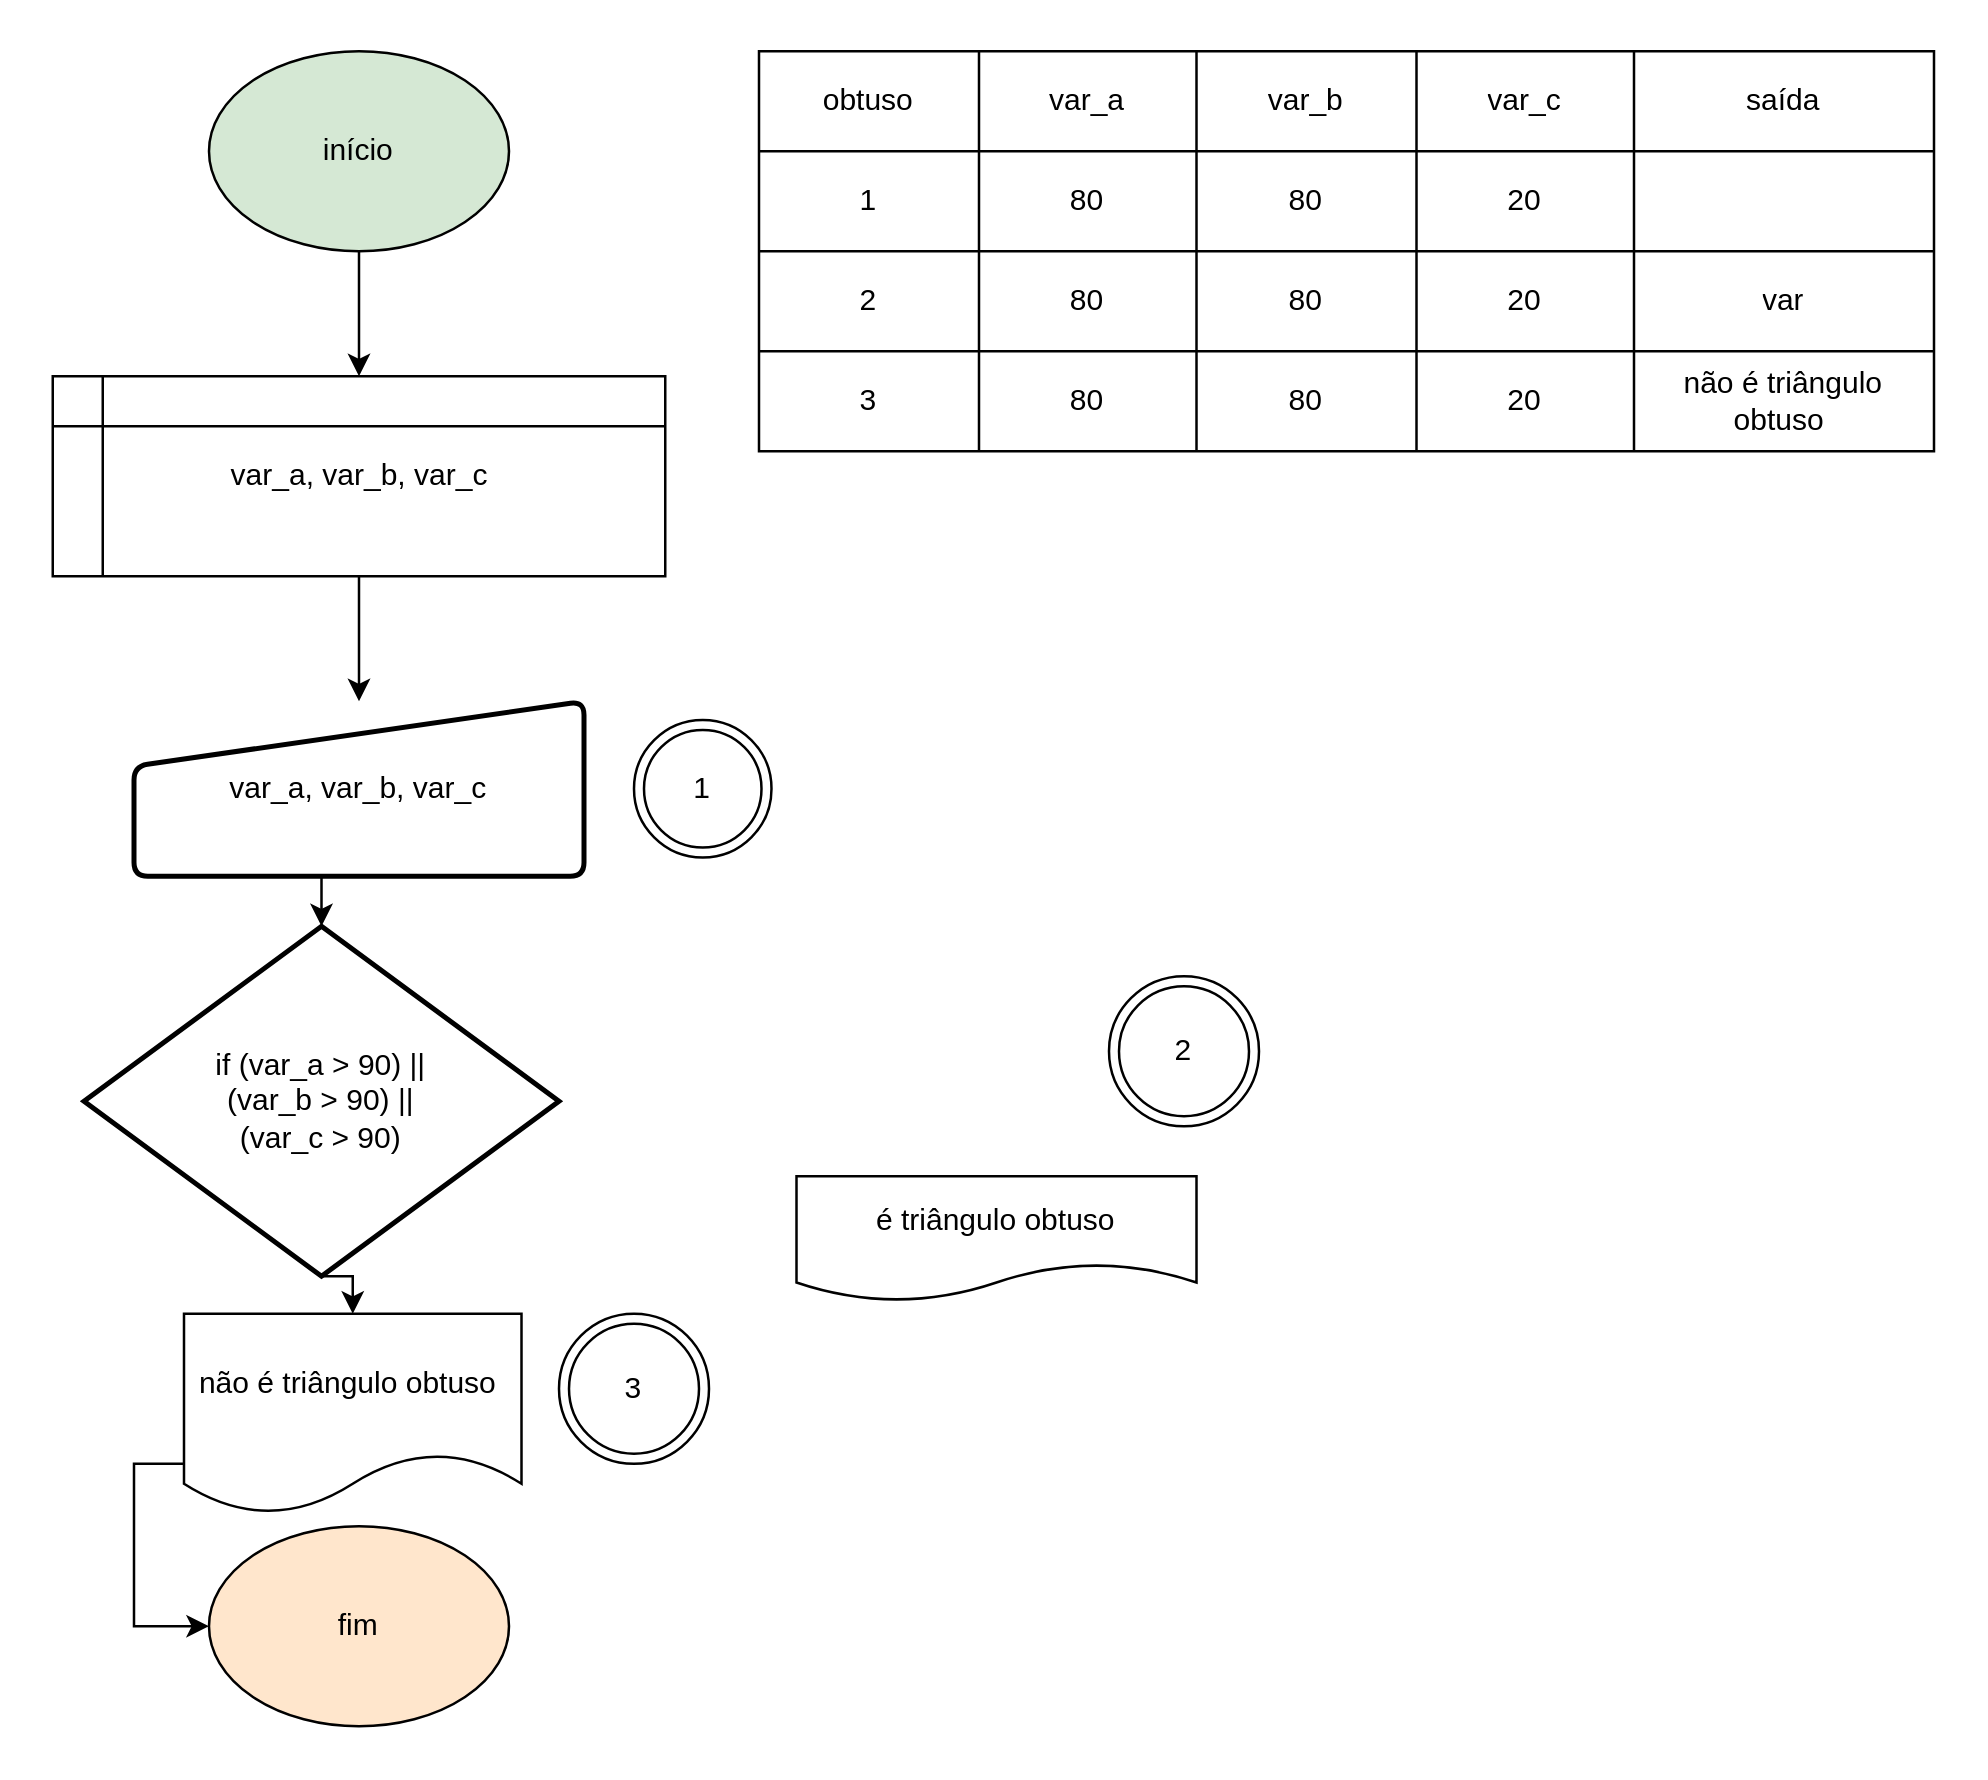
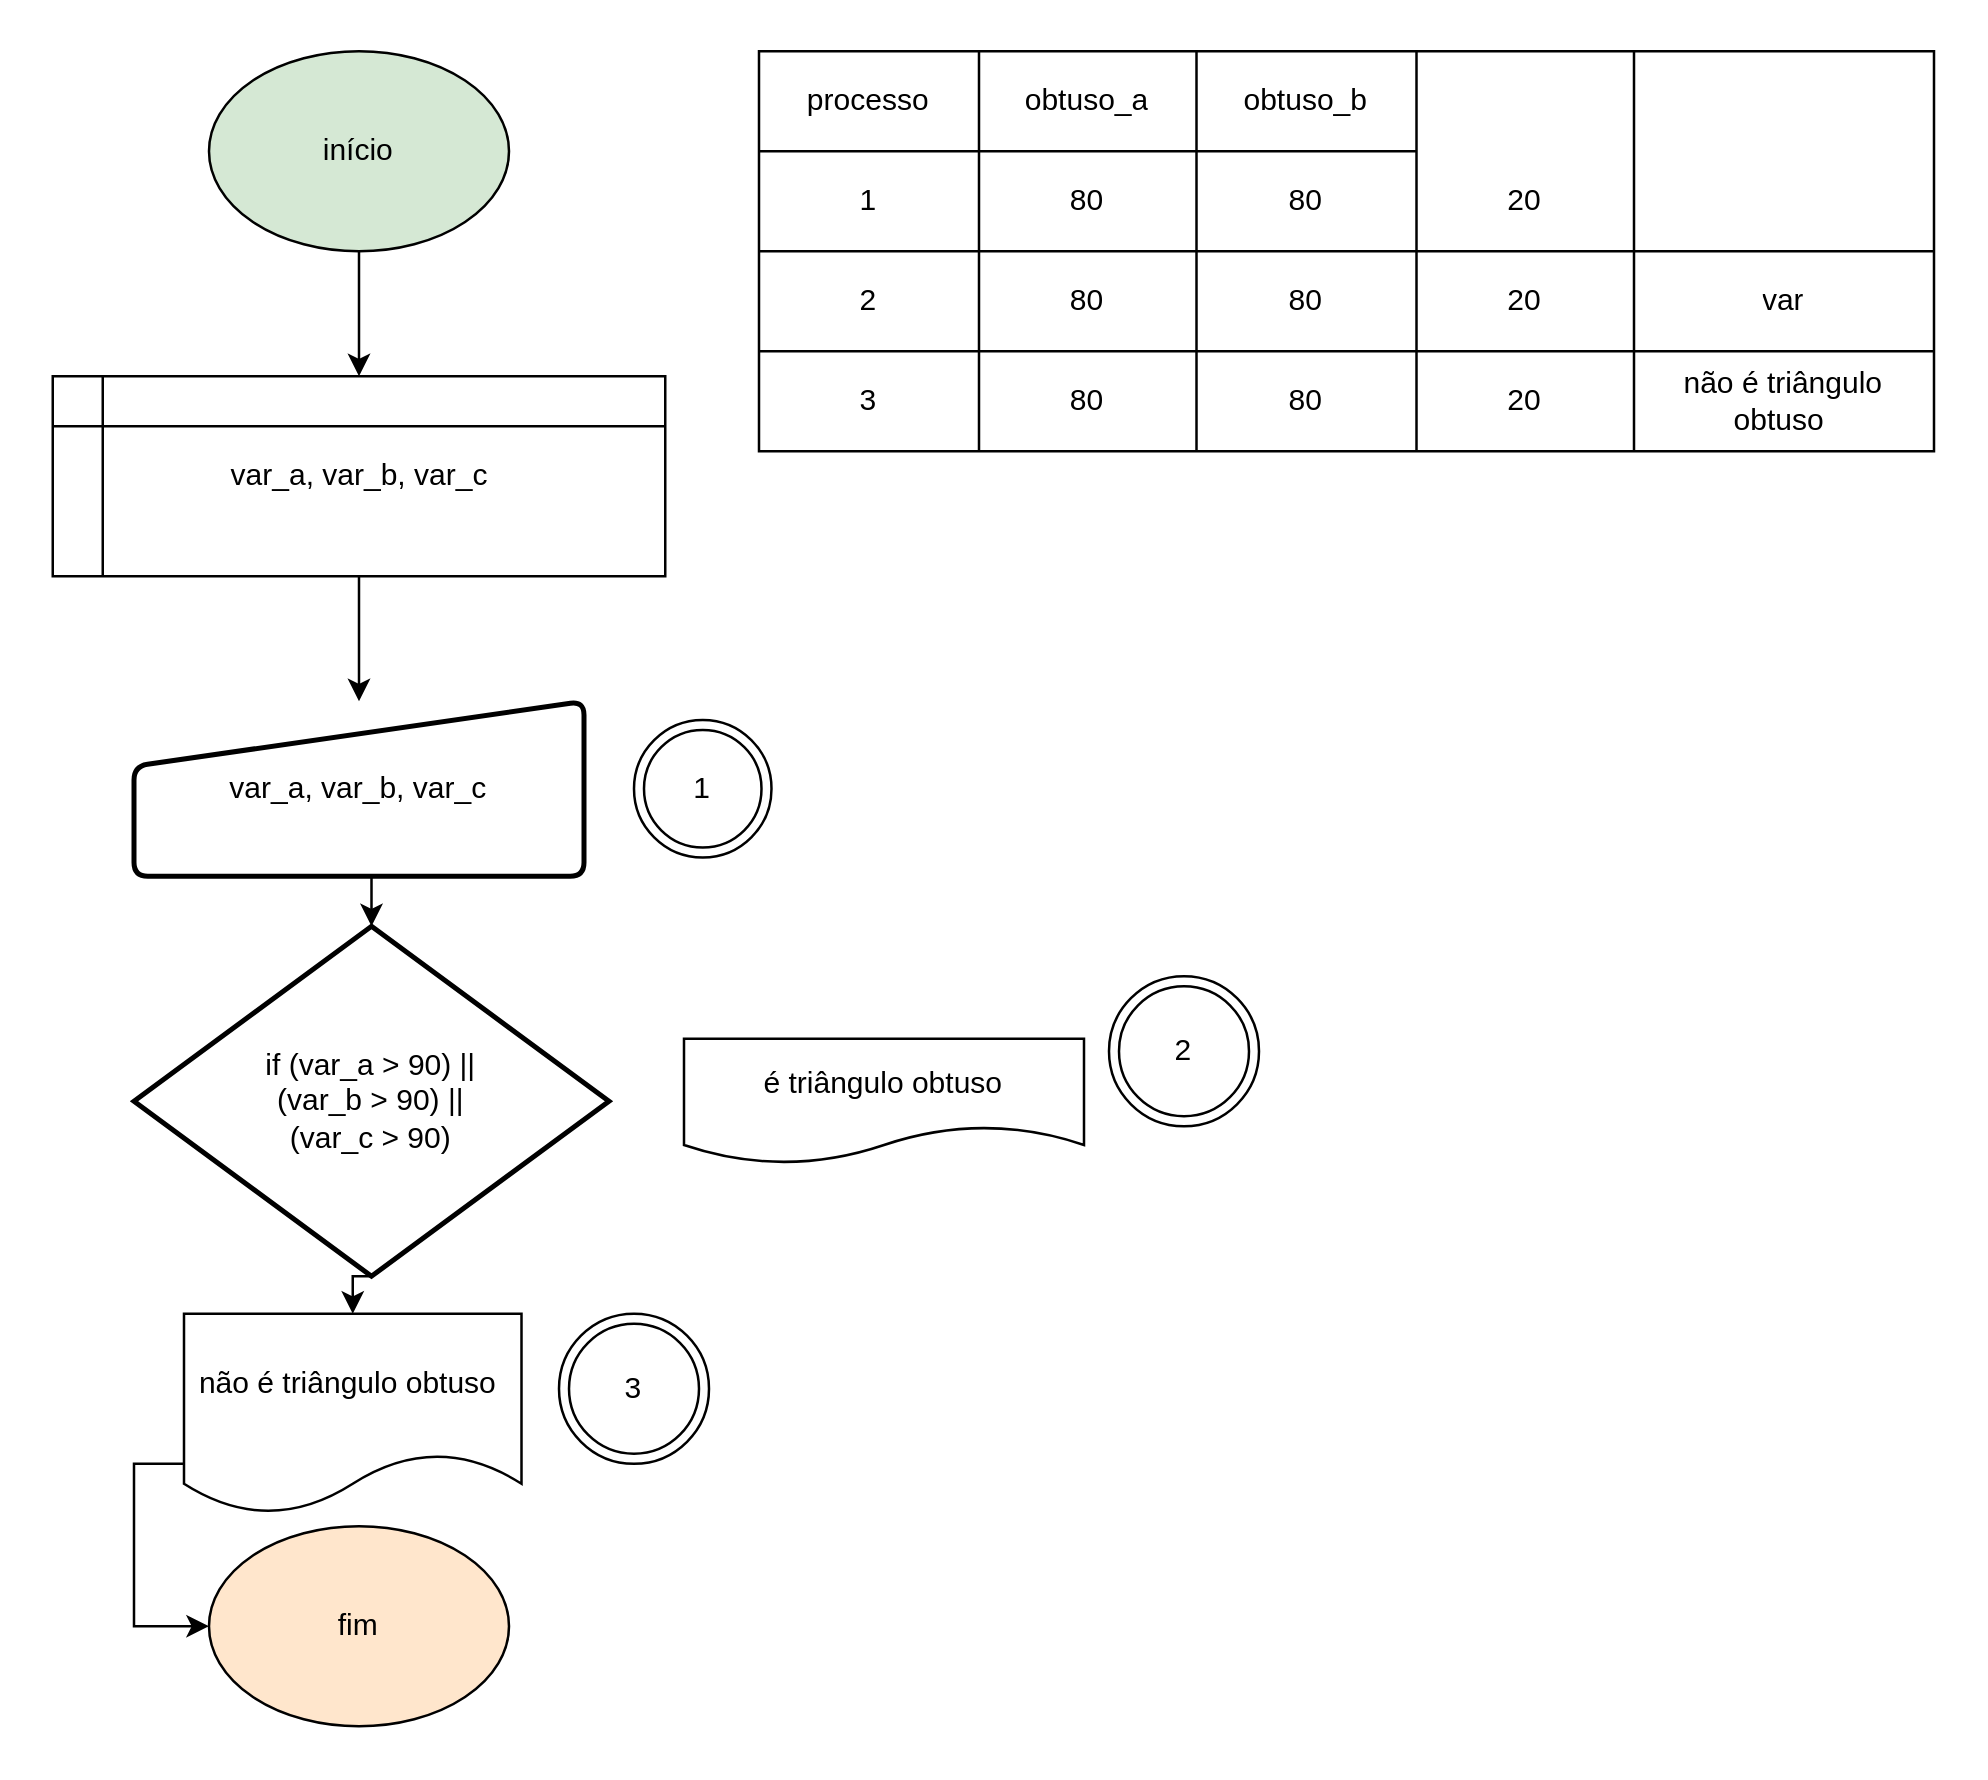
  <mxCell id="0" />
  <mxCell id="1" parent="0" />
  <mxCell id="2" style="edgeStyle=orthogonalEdgeStyle;rounded=0;orthogonalLoop=1;jettySize=auto;html=1;exitX=0.5;exitY=1;exitDx=0;exitDy=0;" parent="1" source="3" edge="1"><mxGeometry relative="1" as="geometry"><mxPoint x="143" y="150" as="targetPoint" /></mxGeometry></mxCell>
  <mxCell id="3" value="início" style="ellipse;whiteSpace=wrap;html=1;fillColor=#d5e8d4;" parent="1" vertex="1"><mxGeometry x="83" y="20" width="120" height="80" as="geometry" /></mxCell>
  <mxCell id="4" style="edgeStyle=orthogonalEdgeStyle;rounded=0;orthogonalLoop=1;jettySize=auto;html=1;exitX=0.5;exitY=1;exitDx=0;exitDy=0;entryX=0.5;entryY=0;entryDx=0;entryDy=0;" parent="1" source="5" target="7" edge="1"><mxGeometry relative="1" as="geometry" /></mxCell>
  <mxCell id="5" value="var_a, var_b, var_c" style="shape=internalStorage;whiteSpace=wrap;html=1;backgroundOutline=1;" parent="1" vertex="1"><mxGeometry x="20.5" y="150" width="245" height="80" as="geometry" /></mxCell>
  <mxCell id="6" style="edgeStyle=orthogonalEdgeStyle;rounded=0;orthogonalLoop=1;jettySize=auto;html=1;exitX=0.5;exitY=1;exitDx=0;exitDy=0;entryX=0.5;entryY=0;entryDx=0;entryDy=0;entryPerimeter=0;" parent="1" source="7" target="9" edge="1"><mxGeometry relative="1" as="geometry" /></mxCell>
  <mxCell id="7" value="var_a, var_b, var_c" style="html=1;strokeWidth=2;shape=manualInput;whiteSpace=wrap;rounded=1;size=26;arcSize=11;" parent="1" vertex="1"><mxGeometry x="53" y="280" width="180" height="70" as="geometry" /></mxCell>
  <mxCell id="8" style="edgeStyle=orthogonalEdgeStyle;rounded=0;orthogonalLoop=1;jettySize=auto;html=1;exitX=0.5;exitY=1;exitDx=0;exitDy=0;exitPerimeter=0;entryX=0.5;entryY=0;entryDx=0;entryDy=0;" parent="1" source="9" target="12" edge="1"><mxGeometry relative="1" as="geometry" /></mxCell>
- <mxCell id="9" value="if (var_a &amp;gt; 90) || &lt;br&gt;(var_b &amp;gt; 90) || &lt;br&gt;(var_c &amp;gt; 90)" style="strokeWidth=2;html=1;shape=mxgraph.flowchart.decision;whiteSpace=wrap;" parent="1" vertex="1"><mxGeometry x="33" y="370" width="190" height="140" as="geometry" /></mxCell>
+ <mxCell id="9" value="if (var_a &amp;gt; 90) || &lt;br&gt;(var_b &amp;gt; 90) || &lt;br&gt;(var_c &amp;gt; 90)" style="strokeWidth=2;html=1;shape=mxgraph.flowchart.decision;whiteSpace=wrap;" parent="1" vertex="1"><mxGeometry x="53" y="370" width="190" height="140" as="geometry" /></mxCell>
  <mxCell id="10" value="fim" style="ellipse;whiteSpace=wrap;html=1;fillColor=#ffe6cc;" parent="1" vertex="1"><mxGeometry x="83" y="610" width="120" height="80" as="geometry" /></mxCell>
  <mxCell id="11" style="edgeStyle=orthogonalEdgeStyle;rounded=0;orthogonalLoop=1;jettySize=auto;html=1;exitX=0;exitY=0.75;exitDx=0;exitDy=0;entryX=0;entryY=0.5;entryDx=0;entryDy=0;" parent="1" source="12" target="10" edge="1"><mxGeometry relative="1" as="geometry" /></mxCell>
  <mxCell id="12" value="não é triângulo obtuso&amp;nbsp;" style="shape=document;whiteSpace=wrap;html=1;boundedLbl=1;" parent="1" vertex="1"><mxGeometry x="73" y="525" width="135" height="80" as="geometry" /></mxCell>
  <mxCell id="13" value="1" style="ellipse;shape=doubleEllipse;whiteSpace=wrap;html=1;aspect=fixed;" parent="1" vertex="1"><mxGeometry x="253" y="287.5" width="55" height="55" as="geometry" /></mxCell>
  <mxCell id="14" value="2" style="ellipse;shape=doubleEllipse;whiteSpace=wrap;html=1;aspect=fixed;" parent="1" vertex="1"><mxGeometry x="443" y="390" width="60" height="60" as="geometry" /></mxCell>
  <mxCell id="15" value="3&lt;br&gt;" style="ellipse;shape=doubleEllipse;whiteSpace=wrap;html=1;aspect=fixed;" parent="1" vertex="1"><mxGeometry x="223" y="525" width="60" height="60" as="geometry" /></mxCell>
- <mxCell id="16" value="é triângulo obtuso" style="shape=document;whiteSpace=wrap;html=1;boundedLbl=1;" parent="1" vertex="1"><mxGeometry x="318" y="470" width="160" height="50" as="geometry" /></mxCell>
+ <mxCell id="16" value="é triângulo obtuso" style="shape=document;whiteSpace=wrap;html=1;boundedLbl=1;" parent="1" vertex="1"><mxGeometry x="273" y="415" width="160" height="50" as="geometry" /></mxCell>
  <mxCell id="17" value="" style="shape=table;html=1;whiteSpace=wrap;startSize=0;container=1;collapsible=0;childLayout=tableLayout;" parent="1" vertex="1"><mxGeometry x="303" y="20" width="470" height="160.0" as="geometry" /></mxCell>
  <mxCell id="18" value="" style="shape=partialRectangle;html=1;whiteSpace=wrap;collapsible=0;dropTarget=0;pointerEvents=0;fillColor=none;top=0;left=0;bottom=0;right=0;points=[[0,0.5],[1,0.5]];portConstraint=eastwest;" parent="17" vertex="1"><mxGeometry width="470" height="40" as="geometry" /></mxCell>
- <mxCell id="19" value="obtuso" style="shape=partialRectangle;html=1;whiteSpace=wrap;connectable=0;fillColor=none;top=0;left=0;bottom=0;right=0;overflow=hidden;" parent="18" vertex="1"><mxGeometry width="88" height="40" as="geometry" /></mxCell>
- <mxCell id="20" value="var_a" style="shape=partialRectangle;html=1;whiteSpace=wrap;connectable=0;fillColor=none;top=0;left=0;bottom=0;right=0;overflow=hidden;" parent="18" vertex="1"><mxGeometry x="88" width="87" height="40" as="geometry" /></mxCell>
- <mxCell id="21" value="var_b" style="shape=partialRectangle;html=1;whiteSpace=wrap;connectable=0;fillColor=none;top=0;left=0;bottom=0;right=0;overflow=hidden;" parent="18" vertex="1"><mxGeometry x="175" width="88" height="40" as="geometry" /></mxCell>
- <mxCell id="22" value="var_c" style="shape=partialRectangle;html=1;whiteSpace=wrap;connectable=0;fillColor=none;top=0;left=0;bottom=0;right=0;overflow=hidden;" parent="18" vertex="1"><mxGeometry x="263" width="87" height="40" as="geometry" /></mxCell>
- <mxCell id="23" value="saída" style="shape=partialRectangle;html=1;whiteSpace=wrap;connectable=0;fillColor=none;top=0;left=0;bottom=0;right=0;overflow=hidden;" parent="18" vertex="1"><mxGeometry x="350" width="120" height="40" as="geometry" /></mxCell>
+ <mxCell id="19" value="processo" style="shape=partialRectangle;html=1;whiteSpace=wrap;connectable=0;fillColor=none;top=0;left=0;bottom=0;right=0;overflow=hidden;" parent="18" vertex="1"><mxGeometry width="88" height="40" as="geometry" /></mxCell>
+ <mxCell id="20" value="obtuso_a" style="shape=partialRectangle;html=1;whiteSpace=wrap;connectable=0;fillColor=none;top=0;left=0;bottom=0;right=0;overflow=hidden;" parent="18" vertex="1"><mxGeometry x="88" width="87" height="40" as="geometry" /></mxCell>
+ <mxCell id="21" value="obtuso_b" style="shape=partialRectangle;html=1;whiteSpace=wrap;connectable=0;fillColor=none;top=0;left=0;bottom=0;right=0;overflow=hidden;" parent="18" vertex="1"><mxGeometry x="175" width="88" height="40" as="geometry" /></mxCell>
  <mxCell id="24" value="" style="shape=partialRectangle;html=1;whiteSpace=wrap;collapsible=0;dropTarget=0;pointerEvents=0;fillColor=none;top=0;left=0;bottom=0;right=0;points=[[0,0.5],[1,0.5]];portConstraint=eastwest;" parent="17" vertex="1"><mxGeometry y="40" width="470" height="40" as="geometry" /></mxCell>
  <mxCell id="25" value="1" style="shape=partialRectangle;html=1;whiteSpace=wrap;connectable=0;fillColor=none;top=0;left=0;bottom=0;right=0;overflow=hidden;" parent="24" vertex="1"><mxGeometry width="88" height="40" as="geometry" /></mxCell>
  <mxCell id="26" value="80" style="shape=partialRectangle;html=1;whiteSpace=wrap;connectable=0;fillColor=none;top=0;left=0;bottom=0;right=0;overflow=hidden;" parent="24" vertex="1"><mxGeometry x="88" width="87" height="40" as="geometry" /></mxCell>
  <mxCell id="27" value="80" style="shape=partialRectangle;html=1;whiteSpace=wrap;connectable=0;fillColor=none;top=0;left=0;bottom=0;right=0;overflow=hidden;" parent="24" vertex="1"><mxGeometry x="175" width="88" height="40" as="geometry" /></mxCell>
  <mxCell id="28" value="20" style="shape=partialRectangle;html=1;whiteSpace=wrap;connectable=0;fillColor=none;top=0;left=0;bottom=0;right=0;overflow=hidden;" parent="24" vertex="1"><mxGeometry x="263" width="87" height="40" as="geometry" /></mxCell>
  <mxCell id="29" style="shape=partialRectangle;html=1;whiteSpace=wrap;connectable=0;fillColor=none;top=0;left=0;bottom=0;right=0;overflow=hidden;" parent="24" vertex="1"><mxGeometry x="350" width="120" height="40" as="geometry" /></mxCell>
  <mxCell id="30" value="" style="shape=partialRectangle;html=1;whiteSpace=wrap;collapsible=0;dropTarget=0;pointerEvents=0;fillColor=none;top=0;left=0;bottom=0;right=0;points=[[0,0.5],[1,0.5]];portConstraint=eastwest;" parent="17" vertex="1"><mxGeometry y="80" width="470" height="40" as="geometry" /></mxCell>
  <mxCell id="31" value="2" style="shape=partialRectangle;html=1;whiteSpace=wrap;connectable=0;fillColor=none;top=0;left=0;bottom=0;right=0;overflow=hidden;" parent="30" vertex="1"><mxGeometry width="88" height="40" as="geometry" /></mxCell>
  <mxCell id="32" value="80" style="shape=partialRectangle;html=1;whiteSpace=wrap;connectable=0;fillColor=none;top=0;left=0;bottom=0;right=0;overflow=hidden;" parent="30" vertex="1"><mxGeometry x="88" width="87" height="40" as="geometry" /></mxCell>
  <mxCell id="33" value="80" style="shape=partialRectangle;html=1;whiteSpace=wrap;connectable=0;fillColor=none;top=0;left=0;bottom=0;right=0;overflow=hidden;" parent="30" vertex="1"><mxGeometry x="175" width="88" height="40" as="geometry" /></mxCell>
  <mxCell id="34" value="20" style="shape=partialRectangle;html=1;whiteSpace=wrap;connectable=0;fillColor=none;top=0;left=0;bottom=0;right=0;overflow=hidden;" parent="30" vertex="1"><mxGeometry x="263" width="87" height="40" as="geometry" /></mxCell>
  <mxCell id="35" value="var" style="shape=partialRectangle;html=1;whiteSpace=wrap;connectable=0;fillColor=none;top=0;left=0;bottom=0;right=0;overflow=hidden;" parent="30" vertex="1"><mxGeometry x="350" width="120" height="40" as="geometry" /></mxCell>
  <mxCell id="36" style="shape=partialRectangle;html=1;whiteSpace=wrap;collapsible=0;dropTarget=0;pointerEvents=0;fillColor=none;top=0;left=0;bottom=0;right=0;points=[[0,0.5],[1,0.5]];portConstraint=eastwest;" parent="17" vertex="1"><mxGeometry y="120" width="470" height="40" as="geometry" /></mxCell>
  <mxCell id="37" value="3" style="shape=partialRectangle;html=1;whiteSpace=wrap;connectable=0;fillColor=none;top=0;left=0;bottom=0;right=0;overflow=hidden;" parent="36" vertex="1"><mxGeometry width="88" height="40" as="geometry" /></mxCell>
  <mxCell id="38" value="80" style="shape=partialRectangle;html=1;whiteSpace=wrap;connectable=0;fillColor=none;top=0;left=0;bottom=0;right=0;overflow=hidden;" parent="36" vertex="1"><mxGeometry x="88" width="87" height="40" as="geometry" /></mxCell>
  <mxCell id="39" value="80" style="shape=partialRectangle;html=1;whiteSpace=wrap;connectable=0;fillColor=none;top=0;left=0;bottom=0;right=0;overflow=hidden;" parent="36" vertex="1"><mxGeometry x="175" width="88" height="40" as="geometry" /></mxCell>
  <mxCell id="40" value="20" style="shape=partialRectangle;html=1;whiteSpace=wrap;connectable=0;fillColor=none;top=0;left=0;bottom=0;right=0;overflow=hidden;" parent="36" vertex="1"><mxGeometry x="263" width="87" height="40" as="geometry" /></mxCell>
  <mxCell id="41" value="não é triângulo obtuso&amp;nbsp;" style="shape=partialRectangle;html=1;whiteSpace=wrap;connectable=0;fillColor=none;top=0;left=0;bottom=0;right=0;overflow=hidden;" parent="36" vertex="1"><mxGeometry x="350" width="120" height="40" as="geometry" /></mxCell>
